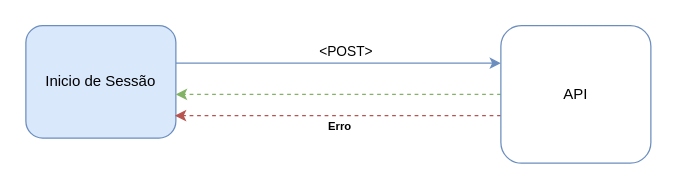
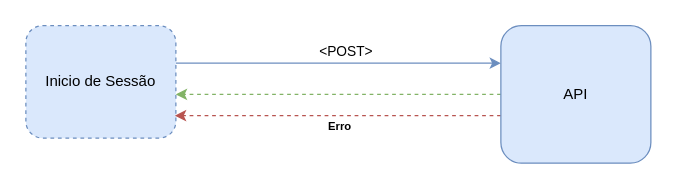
  <mxCell id="0" />
  <mxCell id="1" parent="0" />
  <mxCell id="2" style="edgeStyle=orthogonalEdgeStyle;rounded=0;orthogonalLoop=1;jettySize=auto;html=1;fillColor=#dae8fc;strokeColor=#6c8ebf;" edge="1" parent="1" source="4"><mxGeometry relative="1" as="geometry"><mxPoint x="400" y="50" as="targetPoint" /><Array as="points"><mxPoint x="200" y="50" /><mxPoint x="200" y="50" /></Array></mxGeometry></mxCell>
  <mxCell id="3" value="&amp;lt;POST&amp;gt;" style="edgeLabel;html=1;align=center;verticalAlign=middle;resizable=0;points=[];" vertex="1" connectable="0" parent="2"><mxGeometry x="0.133" y="1" relative="1" as="geometry"><mxPoint x="-12" y="-9" as="offset" /></mxGeometry></mxCell>
- <mxCell id="4" value="Inicio de Sessão" style="rounded=1;whiteSpace=wrap;html=1;fillColor=#dae8fc;strokeColor=#6c8ebf;" vertex="1" parent="1"><mxGeometry x="20" y="20" width="120" height="90" as="geometry" /></mxCell>
+ <mxCell id="4" value="Inicio de Sessão" style="rounded=1;whiteSpace=wrap;html=1;fillColor=#dae8fc;strokeColor=#6c8ebf;dashed=1;" vertex="1" parent="1"><mxGeometry x="20" y="20" width="120" height="90" as="geometry" /></mxCell>
  <mxCell id="5" style="edgeStyle=orthogonalEdgeStyle;rounded=0;orthogonalLoop=1;jettySize=auto;html=1;entryX=0.994;entryY=0.8;entryDx=0;entryDy=0;dashed=1;fontSize=9;startArrow=none;startFill=0;strokeWidth=1;endArrow=classic;endFill=1;fillColor=#f8cecc;strokeColor=#b85450;entryPerimeter=0;fontStyle=1" edge="1" parent="1" source="8" target="4"><mxGeometry relative="1" as="geometry"><Array as="points"><mxPoint x="290" y="92" /><mxPoint x="290" y="92" /></Array></mxGeometry></mxCell>
  <mxCell id="6" value="Erro" style="edgeLabel;html=1;align=center;verticalAlign=middle;resizable=0;points=[];fontSize=9;fontStyle=1" vertex="1" connectable="0" parent="5"><mxGeometry x="0.084" y="1" relative="1" as="geometry"><mxPoint x="11" y="7" as="offset" /></mxGeometry></mxCell>
  <mxCell id="7" style="edgeStyle=orthogonalEdgeStyle;rounded=0;orthogonalLoop=1;jettySize=auto;html=1;dashed=1;fontSize=9;startArrow=none;startFill=0;endArrow=classic;endFill=1;strokeWidth=1;fillColor=#d5e8d4;strokeColor=#82b366;" edge="1" parent="1" source="8" target="4"><mxGeometry relative="1" as="geometry"><Array as="points"><mxPoint x="210" y="75" /><mxPoint x="210" y="75" /></Array></mxGeometry></mxCell>
- <mxCell id="8" value="API" style="rounded=1;whiteSpace=wrap;html=1;fillColor=#ffffff;strokeColor=#6c8ebf;" vertex="1" parent="1"><mxGeometry x="400" y="20" width="120" height="110" as="geometry" /></mxCell>
+ <mxCell id="8" value="API" style="rounded=1;whiteSpace=wrap;html=1;fillColor=#dae8fc;strokeColor=#6c8ebf;" vertex="1" parent="1"><mxGeometry x="400" y="20" width="120" height="110" as="geometry" /></mxCell>
